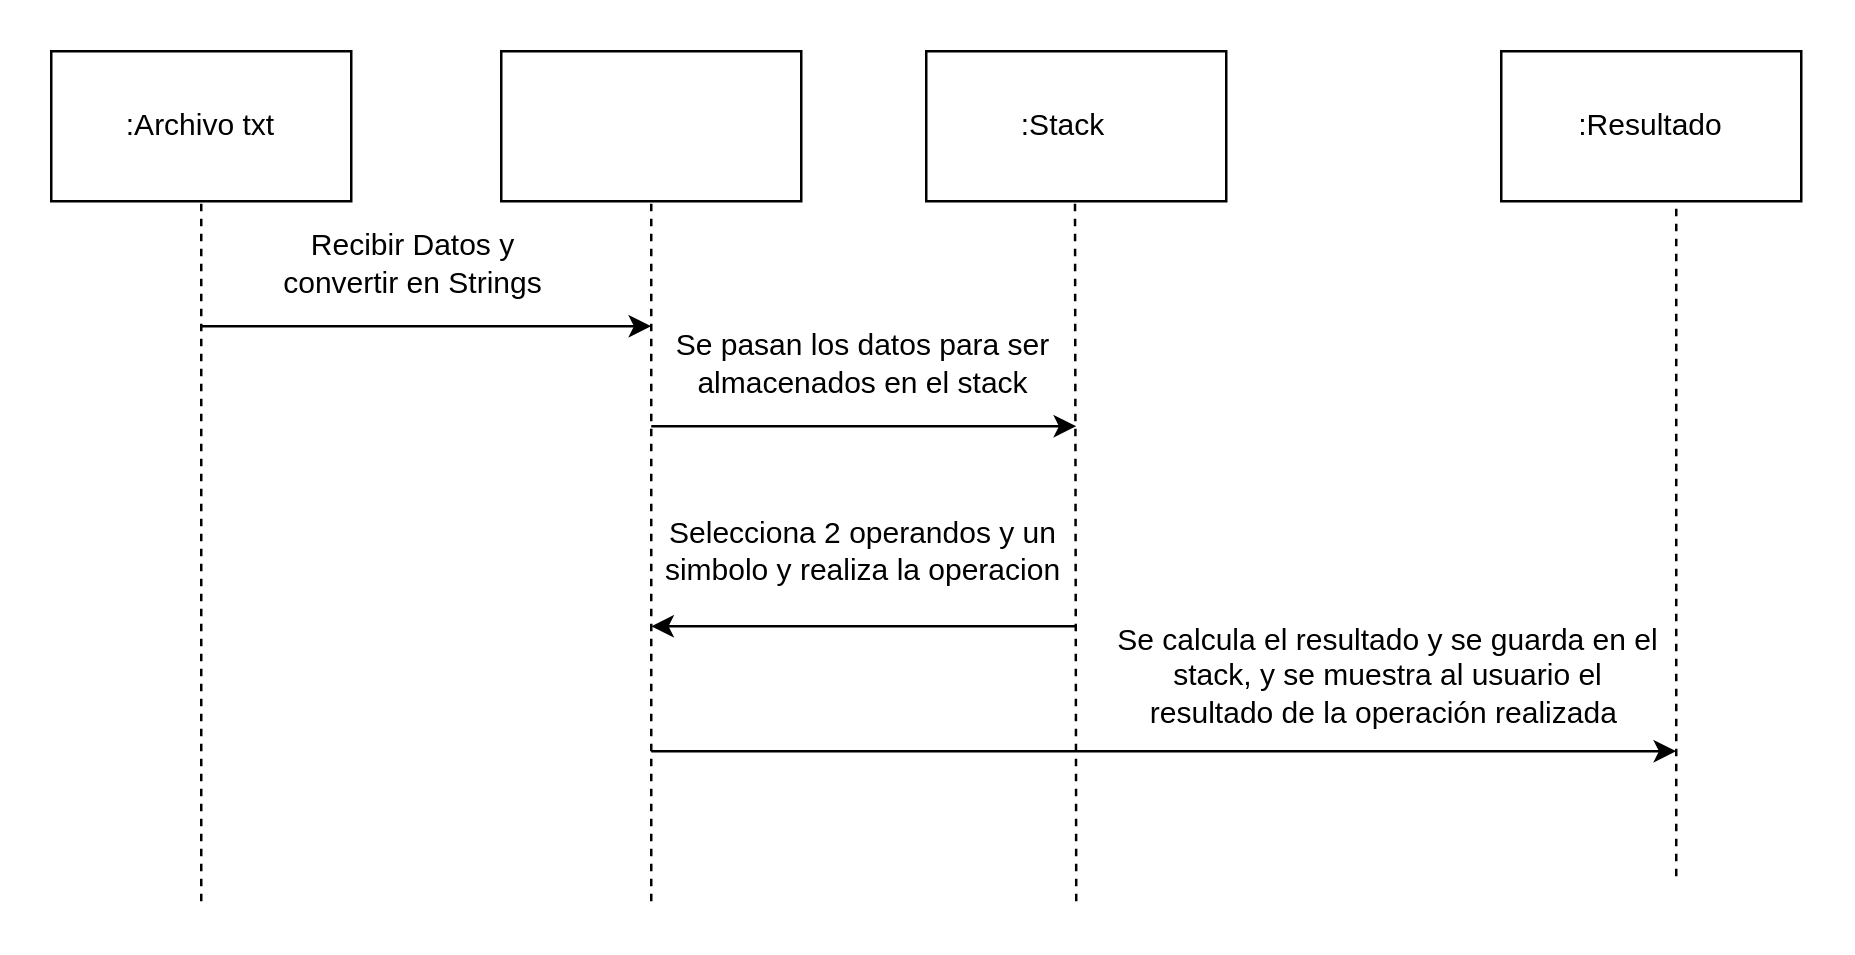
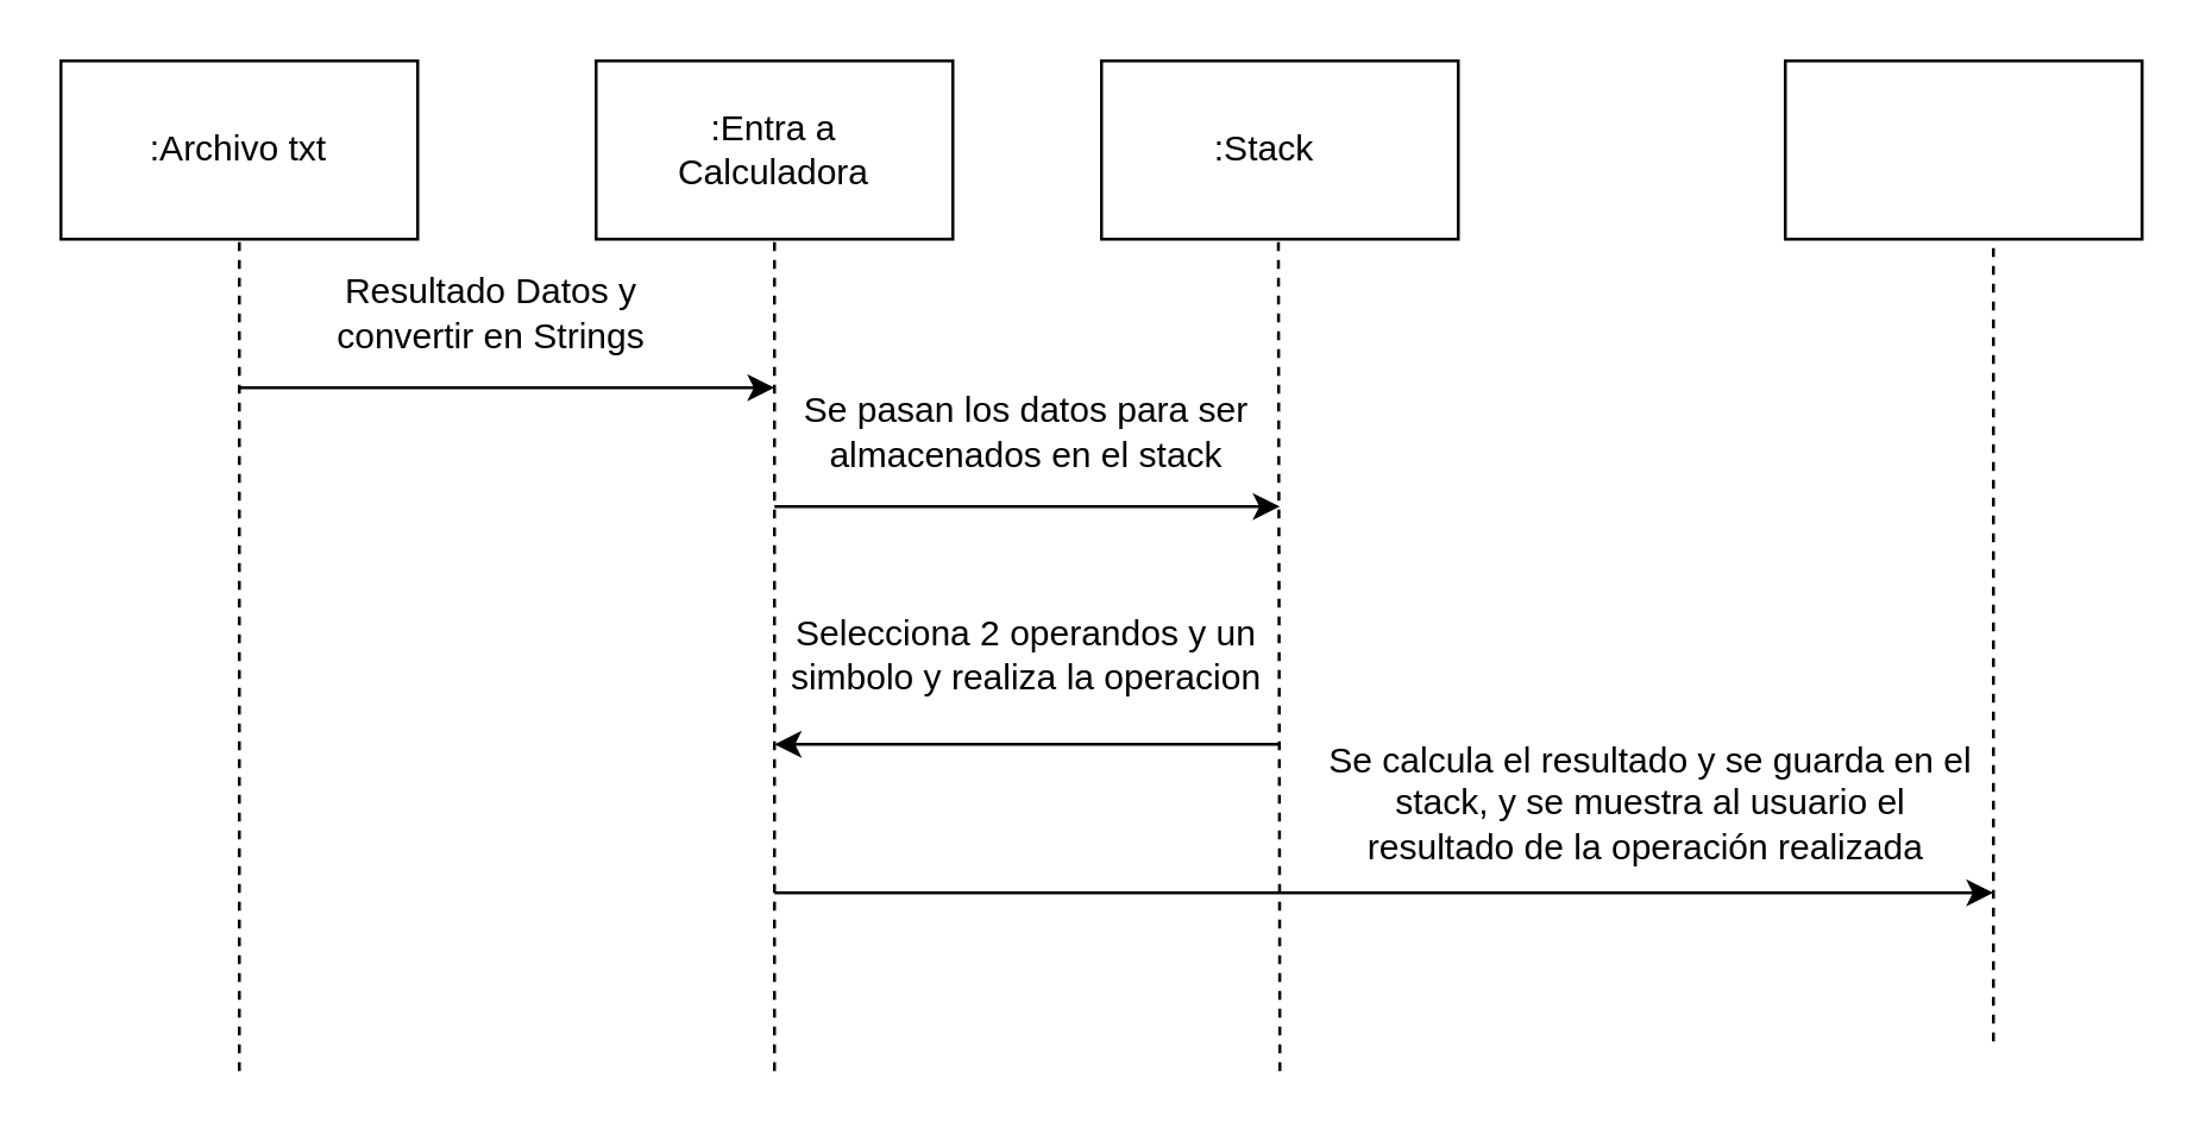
  <mxCell id="0" />
  <mxCell id="1" parent="0" />
  <mxCell id="2" value="" style="rounded=0;whiteSpace=wrap;html=1;" vertex="1" parent="1"><mxGeometry x="20" y="20" width="120" height="60" as="geometry" /></mxCell>
  <mxCell id="3" value=":Archivo txt" style="text;html=1;strokeColor=none;fillColor=none;align=center;verticalAlign=middle;whiteSpace=wrap;rounded=0;" vertex="1" parent="1"><mxGeometry x="40" y="40" width="80" height="20" as="geometry" /></mxCell>
  <mxCell id="4" value="" style="endArrow=none;dashed=1;html=1;entryX=0.5;entryY=1;entryDx=0;entryDy=0;" edge="1" parent="1" target="2"><mxGeometry width="50" height="50" relative="1" as="geometry"><mxPoint x="80" y="360" as="sourcePoint" /><mxPoint x="350" y="240" as="targetPoint" /></mxGeometry></mxCell>
  <mxCell id="5" value="" style="rounded=0;whiteSpace=wrap;html=1;" vertex="1" parent="1"><mxGeometry x="200" y="20" width="120" height="60" as="geometry" /></mxCell>
+ <mxCell id="6" value=":Entra a Calculadora" style="text;html=1;strokeColor=none;fillColor=none;align=center;verticalAlign=middle;whiteSpace=wrap;rounded=0;" vertex="1" parent="1"><mxGeometry x="210" y="40" width="100" height="20" as="geometry" /></mxCell>
  <mxCell id="7" value="" style="rounded=0;whiteSpace=wrap;html=1;" vertex="1" parent="1"><mxGeometry x="370" y="20" width="120" height="60" as="geometry" /></mxCell>
  <mxCell id="8" value=":Stack" style="text;html=1;strokeColor=none;fillColor=none;align=center;verticalAlign=middle;whiteSpace=wrap;rounded=0;" vertex="1" parent="1"><mxGeometry x="380" y="35" width="90" height="30" as="geometry" /></mxCell>
  <mxCell id="9" value="" style="rounded=0;whiteSpace=wrap;html=1;" vertex="1" parent="1"><mxGeometry x="600" y="20" width="120" height="60" as="geometry" /></mxCell>
- <mxCell id="10" value=":Resultado" style="text;html=1;strokeColor=none;fillColor=none;align=center;verticalAlign=middle;whiteSpace=wrap;rounded=0;" vertex="1" parent="1"><mxGeometry x="610" y="40" width="100" height="20" as="geometry" /></mxCell>
  <mxCell id="11" value="" style="endArrow=none;dashed=1;html=1;entryX=0.5;entryY=1;entryDx=0;entryDy=0;" edge="1" parent="1" target="5"><mxGeometry width="50" height="50" relative="1" as="geometry"><mxPoint x="260" y="360" as="sourcePoint" /><mxPoint x="350" y="240" as="targetPoint" /></mxGeometry></mxCell>
  <mxCell id="12" value="" style="endArrow=none;dashed=1;html=1;entryX=0.5;entryY=1;entryDx=0;entryDy=0;" edge="1" parent="1"><mxGeometry width="50" height="50" relative="1" as="geometry"><mxPoint x="430" y="360" as="sourcePoint" /><mxPoint x="429.5" y="80" as="targetPoint" /></mxGeometry></mxCell>
  <mxCell id="13" value="" style="endArrow=none;dashed=1;html=1;entryX=0.5;entryY=1;entryDx=0;entryDy=0;" edge="1" parent="1"><mxGeometry width="50" height="50" relative="1" as="geometry"><mxPoint x="670" y="350" as="sourcePoint" /><mxPoint x="670" y="80" as="targetPoint" /></mxGeometry></mxCell>
  <mxCell id="14" value="" style="endArrow=classic;html=1;" edge="1" parent="1"><mxGeometry width="50" height="50" relative="1" as="geometry"><mxPoint x="80" y="130" as="sourcePoint" /><mxPoint x="260" y="130" as="targetPoint" /></mxGeometry></mxCell>
- <mxCell id="15" value="Recibir Datos y convertir en Strings" style="text;html=1;strokeColor=none;fillColor=none;align=center;verticalAlign=middle;whiteSpace=wrap;rounded=0;" vertex="1" parent="1"><mxGeometry x="100" y="80" width="130" height="50" as="geometry" /></mxCell>
+ <mxCell id="15" value="Resultado Datos y convertir en Strings" style="text;html=1;strokeColor=none;fillColor=none;align=center;verticalAlign=middle;whiteSpace=wrap;rounded=0;" vertex="1" parent="1"><mxGeometry x="100" y="80" width="130" height="50" as="geometry" /></mxCell>
  <mxCell id="16" value="" style="endArrow=classic;html=1;" edge="1" parent="1"><mxGeometry width="50" height="50" relative="1" as="geometry"><mxPoint x="260" y="170" as="sourcePoint" /><mxPoint x="430" y="170" as="targetPoint" /></mxGeometry></mxCell>
  <mxCell id="17" value="Se pasan los datos para ser almacenados en el stack" style="text;html=1;strokeColor=none;fillColor=none;align=center;verticalAlign=middle;whiteSpace=wrap;rounded=0;" vertex="1" parent="1"><mxGeometry x="260" y="130" width="170" height="30" as="geometry" /></mxCell>
  <mxCell id="18" value="" style="endArrow=classic;html=1;" edge="1" parent="1"><mxGeometry width="50" height="50" relative="1" as="geometry"><mxPoint x="430" y="250" as="sourcePoint" /><mxPoint x="260" y="250" as="targetPoint" /></mxGeometry></mxCell>
  <mxCell id="19" value="Selecciona 2 operandos y un simbolo y realiza la operacion" style="text;html=1;strokeColor=none;fillColor=none;align=center;verticalAlign=middle;whiteSpace=wrap;rounded=0;" vertex="1" parent="1"><mxGeometry x="245" y="200" width="200" height="40" as="geometry" /></mxCell>
  <mxCell id="20" value="" style="endArrow=classic;html=1;" edge="1" parent="1"><mxGeometry width="50" height="50" relative="1" as="geometry"><mxPoint x="260" y="300" as="sourcePoint" /><mxPoint x="670" y="300" as="targetPoint" /></mxGeometry></mxCell>
  <mxCell id="21" value="Se calcula el resultado y se guarda en el stack, y se muestra al usuario el resultado de la operación realizada&amp;nbsp;" style="text;html=1;strokeColor=none;fillColor=none;align=center;verticalAlign=middle;whiteSpace=wrap;rounded=0;" vertex="1" parent="1"><mxGeometry x="445" y="250" width="220" height="40" as="geometry" /></mxCell>
